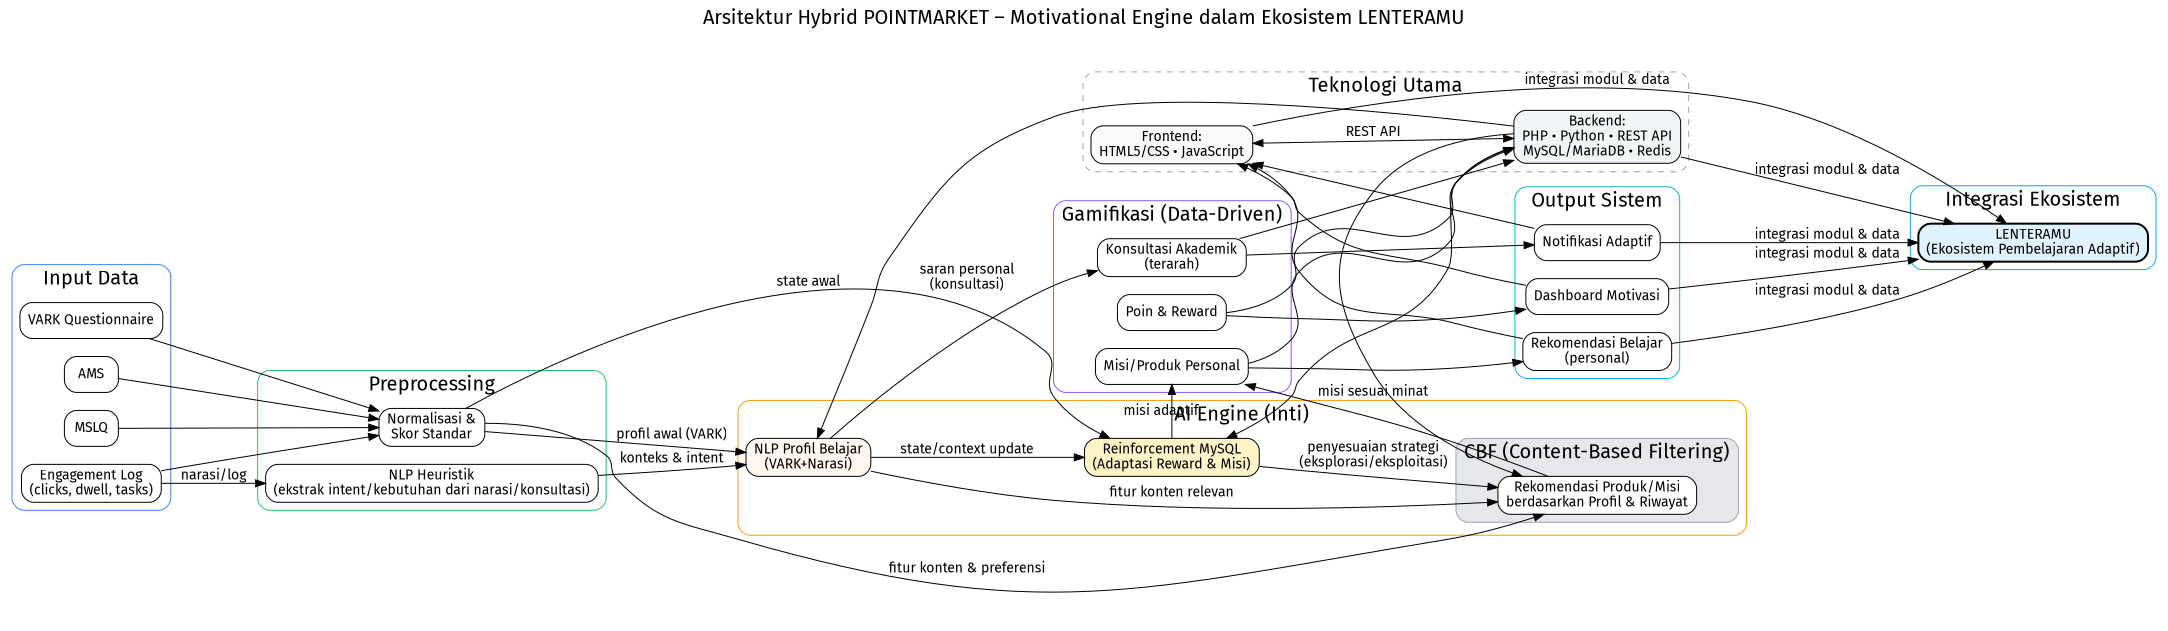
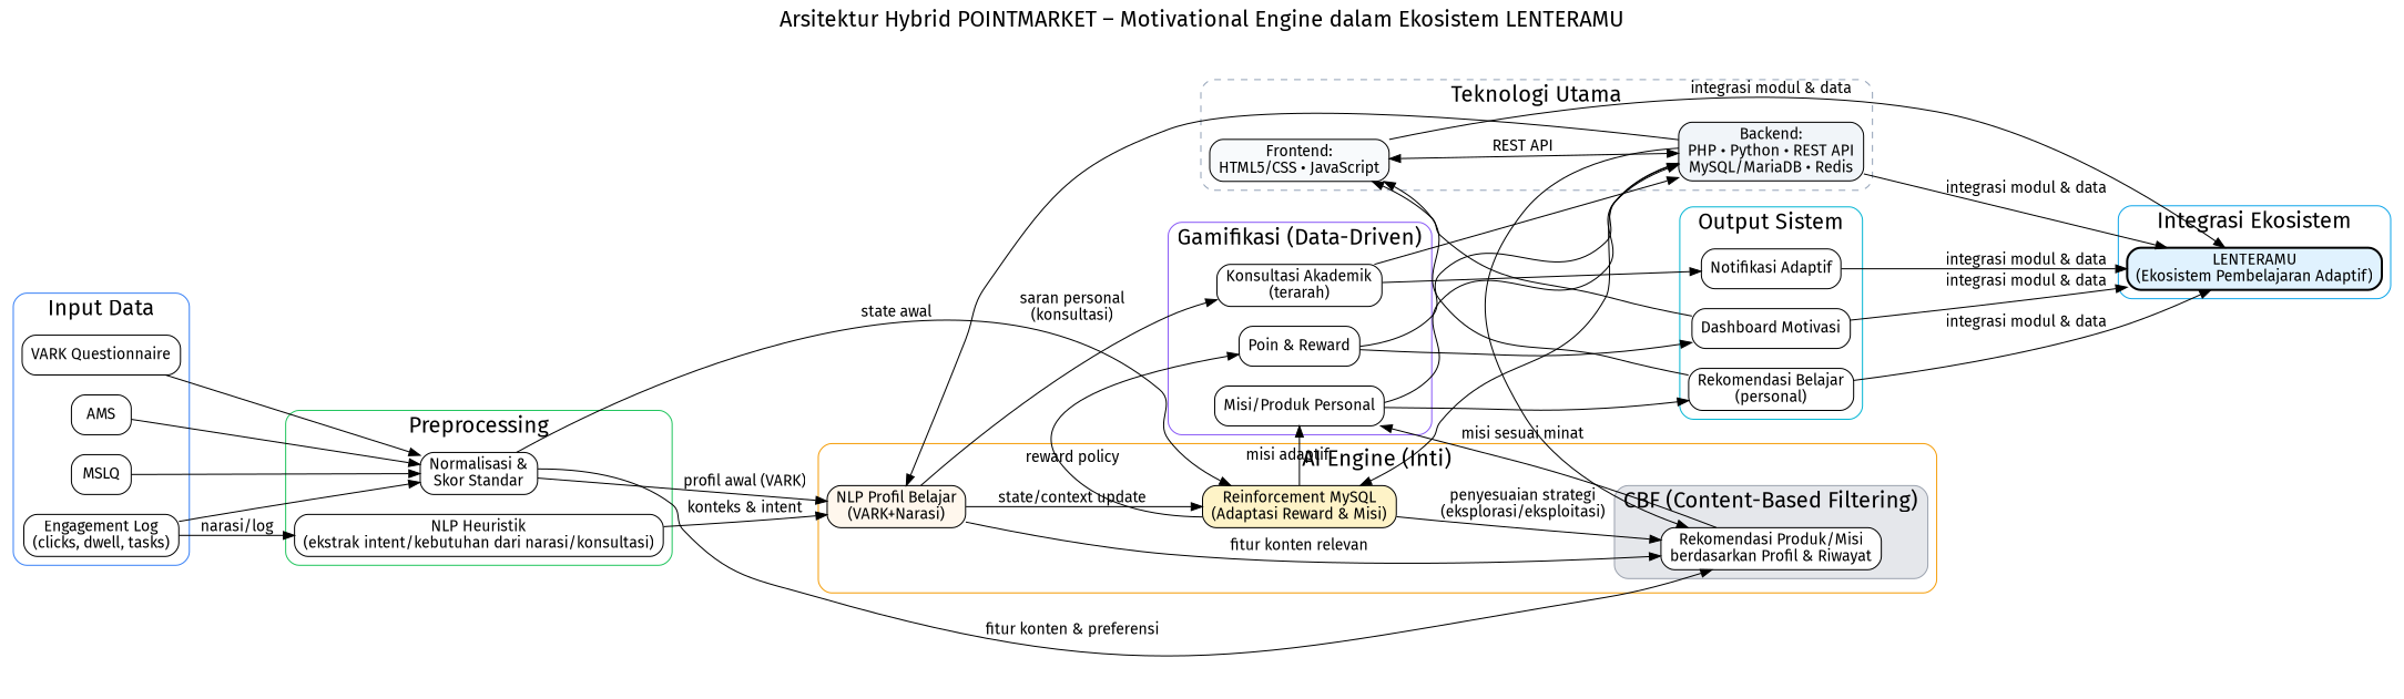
  digraph {
    fontname="Fira Sans"
    fontsize=20
    label="Arsitektur Hybrid POINTMARKET – Motivational Engine dalam Ekosistem LENTERAMU"
    labelloc=t
    rankdir=LR
    node [fillcolor=white fontname="Fira Sans" shape=box style="rounded,filled"]
    edge [fontname="Fira Sans"]
    n1 [label="VARK Questionnaire"]
    n2 [label=AMS]
    n3 [label=MSLQ]
    n4 [label="Engagement Log\n(clicks, dwell, tasks)"]
    n5 [label="Normalisasi &\nSkor Standar"]
    n6 [label="NLP Heuristik\n(ekstrak intent/kebutuhan dari narasi/konsultasi)"]
    n7 [label="Rekomendasi Produk/Misi\nberdasarkan Profil & Riwayat"]
    n8 [fillcolor="#FFF7ED" label="NLP Profil Belajar\n(VARK+Narasi)"]
    n9 [fillcolor="#FEF3C7" label="Reinforcement MySQL\n(Adaptasi Reward & Misi)"]
    n10 [label="Poin & Reward"]
    n11 [label="Misi/Produk Personal"]
    n12 [label="Konsultasi Akademik\n(terarah)"]
    n13 [label="Rekomendasi Belajar\n(personal)"]
    n14 [label="Dashboard Motivasi"]
    n15 [label="Notifikasi Adaptif"]
    n16 [fillcolor="#F1F5F9" label="Backend:\nPHP • Python • REST API\nMySQL/MariaDB • Redis"]
    n17 [fillcolor="#F8FAFC" label="Frontend:\nHTML5/CSS • JavaScript"]
    n18 [fillcolor="#E0F2FE" label="LENTERAMU\n(Ekosistem Pembelajaran Adaptif)" style="rounded,filled,bold"]
    subgraph cluster_1 {
      color="#3B82F6"
      label="Input Data"
      style=rounded
      n1
      n2
      n3
      n4
    }
    subgraph cluster_2 {
      color="#22C55E"
      label=Preprocessing
      style=rounded
      n5
      n6
    }
    subgraph cluster_3 {
      color="#F59E0B"
      label="AI Engine (Inti)"
      style=rounded
      n8
      n9
      subgraph cluster_4 {
        color="#9CA3AF"
        fillcolor="#E5E7EB"
        label="CBF (Content-Based Filtering)"
        style="rounded,filled"
        n7
      }
    }
    subgraph cluster_5 {
      color="#8B5CF6"
      label="Gamifikasi (Data-Driven)"
      style=rounded
      n10
      n11
      n12
    }
    subgraph cluster_6 {
      color="#06B6D4"
      label="Output Sistem"
      style=rounded
      n13
      n14
      n15
    }
    subgraph cluster_7 {
      color="#94A3B8"
      label="Teknologi Utama"
      style="rounded,dashed"
      n16
      n17
    }
    subgraph cluster_8 {
      color="#0EA5E9"
      label="Integrasi Ekosistem"
      style=rounded
      n18
    }
    n1 -> n5
    n2 -> n5
    n3 -> n5
    n4 -> n5
    n4 -> n6 [label="narasi/log"]
    n5 -> n7 [label="fitur konten & preferensi"]
    n5 -> n8 [label="profil awal (VARK)"]
    n5 -> n9 [label="state awal"]
    n6 -> n8 [label="konteks & intent"]
    n7 -> n11 [label="misi sesuai minat"]
    n8 -> n7 [label="fitur konten relevan"]
    n8 -> n9 [label="state/context update"]
    n8 -> n12 [label="saran personal\n(konsultasi)"]
    n9 -> n7 [label="penyesuaian strategi\n(eksplorasi/eksploitasi)"]
+   n9 -> n10 [label="reward policy"]
    n9 -> n11 [label="misi adaptif"]
    n10 -> n14
    n10 -> n16
    n11 -> n13
    n11 -> n16
    n12 -> n15
    n12 -> n16
    n13 -> n17
    n13 -> n18 [label="integrasi modul & data"]
    n14 -> n17
    n14 -> n18 [label="integrasi modul & data"]
-   n15 -> n17
    n15 -> n18 [label="integrasi modul & data"]
    n16 -> n7
    n16 -> n8
    n16 -> n9
    n16 -> n18 [label="integrasi modul & data"]
    n17 -> n16 [dir=both label="REST API"]
    n17 -> n18 [label="integrasi modul & data"]
  }
